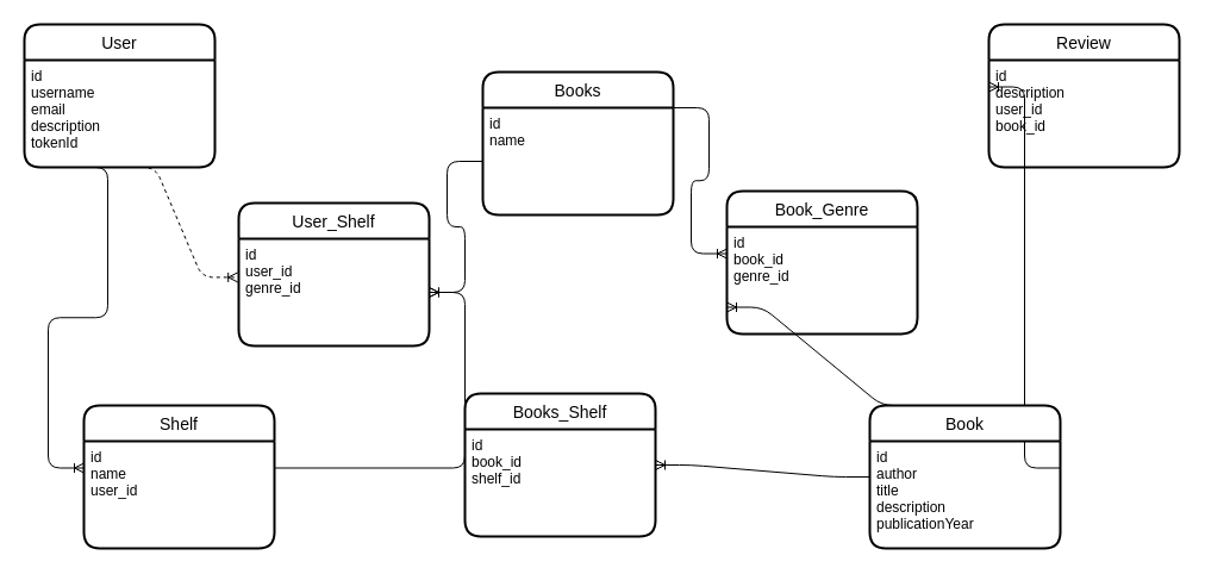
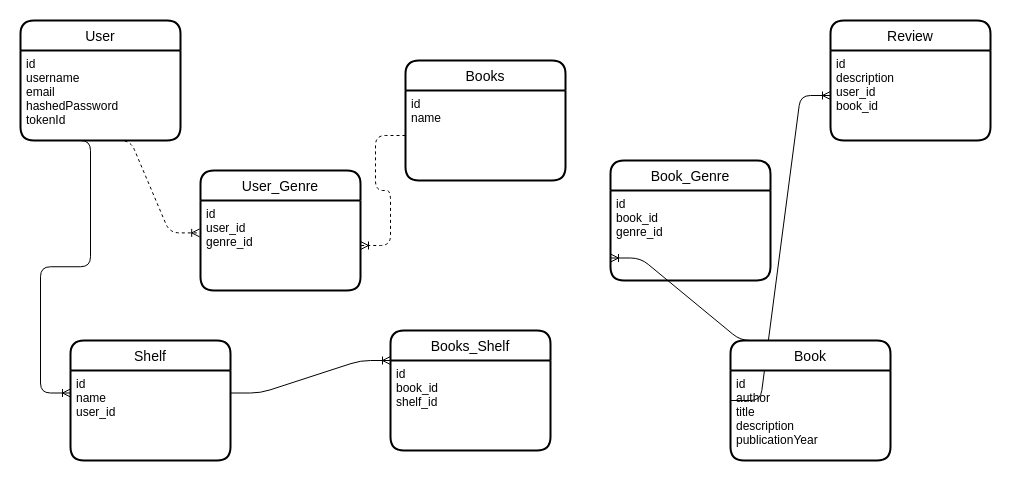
  <mxCell id="0" />
  <mxCell id="1" parent="0" />
  <mxCell id="2" value="User" style="swimlane;childLayout=stackLayout;horizontal=1;startSize=30;horizontalStack=0;rounded=1;fontSize=14;fontStyle=0;strokeWidth=2;resizeParent=0;resizeLast=1;shadow=0;dashed=0;align=center;" vertex="1" parent="1"><mxGeometry x="20" y="20" width="160" height="120" as="geometry" /></mxCell>
- <mxCell id="3" value="id&#10;username&#10;email&#10;description&#10;tokenId" style="align=left;strokeColor=none;fillColor=none;spacingLeft=4;fontSize=12;verticalAlign=top;resizable=0;rotatable=0;part=1;" vertex="1" parent="2"><mxGeometry y="30" width="160" height="90" as="geometry" /></mxCell>
+ <mxCell id="3" value="id&#10;username&#10;email&#10;hashedPassword&#10;tokenId" style="align=left;strokeColor=none;fillColor=none;spacingLeft=4;fontSize=12;verticalAlign=top;resizable=0;rotatable=0;part=1;" vertex="1" parent="2"><mxGeometry y="30" width="160" height="90" as="geometry" /></mxCell>
  <mxCell id="4" value="" style="edgeStyle=entityRelationEdgeStyle;fontSize=12;html=1;endArrow=ERoneToMany;exitX=0.5;exitY=1;exitDx=0;exitDy=0;entryX=-0.005;entryY=0.36;entryDx=0;entryDy=0;entryPerimeter=0;dashed=1;" edge="1" parent="1" source="3" target="25"><mxGeometry width="100" height="100" relative="1" as="geometry"><mxPoint x="100" y="200" as="sourcePoint" /><mxPoint x="200" y="100" as="targetPoint" /></mxGeometry></mxCell>
- <mxCell id="5" value="" style="edgeStyle=entityRelationEdgeStyle;fontSize=12;html=1;endArrow=ERoneToMany;exitX=1;exitY=0.25;exitDx=0;exitDy=0;entryX=0;entryY=0.25;entryDx=0;entryDy=0;" edge="1" parent="1" source="17" target="7"><mxGeometry width="100" height="100" relative="1" as="geometry"><mxPoint x="720" y="240" as="sourcePoint" /><mxPoint x="830" y="90" as="targetPoint" /></mxGeometry></mxCell>
  <mxCell id="6" value="Review" style="swimlane;childLayout=stackLayout;horizontal=1;startSize=30;horizontalStack=0;rounded=1;fontSize=14;fontStyle=0;strokeWidth=2;resizeParent=0;resizeLast=1;shadow=0;dashed=0;align=center;" vertex="1" parent="1"><mxGeometry x="830" y="20" width="160" height="120" as="geometry" /></mxCell>
  <mxCell id="7" value="id&#10;description&#10;user_id&#10;book_id" style="align=left;strokeColor=none;fillColor=none;spacingLeft=4;fontSize=12;verticalAlign=top;resizable=0;rotatable=0;part=1;" vertex="1" parent="6"><mxGeometry y="30" width="160" height="90" as="geometry" /></mxCell>
  <mxCell id="8" value="" style="edgeStyle=entityRelationEdgeStyle;fontSize=12;html=1;endArrow=ERoneToMany;entryX=0;entryY=0.25;entryDx=0;entryDy=0;exitX=0.25;exitY=1;exitDx=0;exitDy=0;" edge="1" parent="1" source="3" target="21"><mxGeometry width="100" height="100" relative="1" as="geometry"><mxPoint x="-90" y="450" as="sourcePoint" /><mxPoint x="10" y="350" as="targetPoint" /></mxGeometry></mxCell>
- <mxCell id="9" value="" style="edgeStyle=entityRelationEdgeStyle;fontSize=12;html=1;endArrow=ERoneToMany;exitX=1;exitY=0.25;exitDx=0;exitDy=0;" edge="1" parent="1" source="21" target="25"><mxGeometry width="100" height="100" relative="1" as="geometry"><mxPoint x="370" y="290" as="sourcePoint" /><mxPoint x="470" y="190" as="targetPoint" /></mxGeometry></mxCell>
+ <mxCell id="9" value="" style="edgeStyle=entityRelationEdgeStyle;fontSize=12;html=1;endArrow=ERoneToMany;exitX=1;exitY=0.25;exitDx=0;exitDy=0;entryX=0;entryY=0.25;entryDx=0;entryDy=0;" edge="1" parent="1" source="21" target="18"><mxGeometry width="100" height="100" relative="1" as="geometry"><mxPoint x="370" y="290" as="sourcePoint" /><mxPoint x="470" y="190" as="targetPoint" /></mxGeometry></mxCell>
  <mxCell id="10" value="" style="edgeStyle=entityRelationEdgeStyle;fontSize=12;html=1;endArrow=ERoneToMany;exitX=0.25;exitY=0;exitDx=0;exitDy=0;entryX=0;entryY=0.75;entryDx=0;entryDy=0;" edge="1" parent="1" source="16" target="12"><mxGeometry width="100" height="100" relative="1" as="geometry"><mxPoint x="450" y="300" as="sourcePoint" /><mxPoint x="550" y="200" as="targetPoint" /></mxGeometry></mxCell>
  <mxCell id="11" value="Book_Genre" style="swimlane;childLayout=stackLayout;horizontal=1;startSize=30;horizontalStack=0;rounded=1;fontSize=14;fontStyle=0;strokeWidth=2;resizeParent=0;resizeLast=1;shadow=0;dashed=0;align=center;" vertex="1" parent="1"><mxGeometry x="610" y="160" width="160" height="120" as="geometry" /></mxCell>
  <mxCell id="12" value="id&#10;book_id&#10;genre_id" style="align=left;strokeColor=none;fillColor=none;spacingLeft=4;fontSize=12;verticalAlign=top;resizable=0;rotatable=0;part=1;" vertex="1" parent="11"><mxGeometry y="30" width="160" height="90" as="geometry" /></mxCell>
- <mxCell id="13" value="" style="edgeStyle=entityRelationEdgeStyle;fontSize=12;html=1;endArrow=ERoneToMany;entryX=0;entryY=0.25;entryDx=0;entryDy=0;exitX=1;exitY=0;exitDx=0;exitDy=0;" edge="1" parent="1" source="23" target="12"><mxGeometry width="100" height="100" relative="1" as="geometry"><mxPoint x="500" y="340" as="sourcePoint" /><mxPoint x="600" y="240" as="targetPoint" /></mxGeometry></mxCell>
- <mxCell id="14" value="" style="edgeStyle=entityRelationEdgeStyle;fontSize=12;html=1;endArrow=ERoneToMany;" edge="1" parent="1" source="23" target="25"><mxGeometry width="100" height="100" relative="1" as="geometry"><mxPoint x="500" y="340" as="sourcePoint" /><mxPoint x="600" y="240" as="targetPoint" /></mxGeometry></mxCell>
- <mxCell id="15" value="" style="edgeStyle=entityRelationEdgeStyle;fontSize=12;html=1;endArrow=ERoneToMany;exitX=0;exitY=0.5;exitDx=0;exitDy=0;" edge="1" parent="1" source="16" target="18"><mxGeometry width="100" height="100" relative="1" as="geometry"><mxPoint x="500" y="520" as="sourcePoint" /><mxPoint x="600" y="240" as="targetPoint" /></mxGeometry></mxCell>
+ <mxCell id="14" value="" style="edgeStyle=entityRelationEdgeStyle;fontSize=12;html=1;endArrow=ERoneToMany;dashed=1;" edge="1" parent="1" source="23" target="25"><mxGeometry width="100" height="100" relative="1" as="geometry"><mxPoint x="500" y="340" as="sourcePoint" /><mxPoint x="600" y="240" as="targetPoint" /></mxGeometry></mxCell>
+ <mxCell id="15" value="" style="edgeStyle=entityRelationEdgeStyle;fontSize=12;html=1;endArrow=ERoneToMany;exitX=0;exitY=0.5;exitDx=0;exitDy=0;" edge="1" parent="1" source="16" target="7"><mxGeometry width="100" height="100" relative="1" as="geometry"><mxPoint x="500" y="520" as="sourcePoint" /><mxPoint x="600" y="240" as="targetPoint" /></mxGeometry></mxCell>
  <mxCell id="16" value="Book" style="swimlane;childLayout=stackLayout;horizontal=1;startSize=30;horizontalStack=0;rounded=1;fontSize=14;fontStyle=0;strokeWidth=2;resizeParent=0;resizeLast=1;shadow=0;dashed=0;align=center;" vertex="1" parent="1"><mxGeometry x="730" y="340" width="160" height="120" as="geometry" /></mxCell>
  <mxCell id="17" value="id&#10;author&#10;title&#10;description&#10;publicationYear" style="align=left;strokeColor=none;fillColor=none;spacingLeft=4;fontSize=12;verticalAlign=top;resizable=0;rotatable=0;part=1;" vertex="1" parent="16"><mxGeometry y="30" width="160" height="90" as="geometry" /></mxCell>
  <mxCell id="18" value="Books_Shelf" style="swimlane;childLayout=stackLayout;horizontal=1;startSize=30;horizontalStack=0;rounded=1;fontSize=14;fontStyle=0;strokeWidth=2;resizeParent=0;resizeLast=1;shadow=0;dashed=0;align=center;" vertex="1" parent="1"><mxGeometry x="390" y="330" width="160" height="120" as="geometry" /></mxCell>
  <mxCell id="19" value="id&#10;book_id&#10;shelf_id" style="align=left;strokeColor=none;fillColor=none;spacingLeft=4;fontSize=12;verticalAlign=top;resizable=0;rotatable=0;part=1;" vertex="1" parent="18"><mxGeometry y="30" width="160" height="90" as="geometry" /></mxCell>
  <mxCell id="20" value="Shelf" style="swimlane;childLayout=stackLayout;horizontal=1;startSize=30;horizontalStack=0;rounded=1;fontSize=14;fontStyle=0;strokeWidth=2;resizeParent=0;resizeLast=1;shadow=0;dashed=0;align=center;rotation=0;" vertex="1" parent="1"><mxGeometry x="70" y="340" width="160" height="120" as="geometry" /></mxCell>
  <mxCell id="21" value="id&#10;name&#10;user_id" style="align=left;strokeColor=none;fillColor=none;spacingLeft=4;fontSize=12;verticalAlign=top;resizable=0;rotatable=0;part=1;rotation=0;" vertex="1" parent="20"><mxGeometry y="30" width="160" height="90" as="geometry" /></mxCell>
  <mxCell id="22" value="Books" style="swimlane;childLayout=stackLayout;horizontal=1;startSize=30;horizontalStack=0;rounded=1;fontSize=14;fontStyle=0;strokeWidth=2;resizeParent=0;resizeLast=1;shadow=0;dashed=0;align=center;" vertex="1" parent="1"><mxGeometry x="405" y="60" width="160" height="120" as="geometry" /></mxCell>
  <mxCell id="23" value="id&#10;name" style="align=left;strokeColor=none;fillColor=none;spacingLeft=4;fontSize=12;verticalAlign=top;resizable=0;rotatable=0;part=1;" vertex="1" parent="22"><mxGeometry y="30" width="160" height="90" as="geometry" /></mxCell>
- <mxCell id="24" value="User_Shelf" style="swimlane;childLayout=stackLayout;horizontal=1;startSize=30;horizontalStack=0;rounded=1;fontSize=14;fontStyle=0;strokeWidth=2;resizeParent=0;resizeLast=1;shadow=0;dashed=0;align=center;" vertex="1" parent="1"><mxGeometry x="200" y="170" width="160" height="120" as="geometry" /></mxCell>
+ <mxCell id="24" value="User_Genre" style="swimlane;childLayout=stackLayout;horizontal=1;startSize=30;horizontalStack=0;rounded=1;fontSize=14;fontStyle=0;strokeWidth=2;resizeParent=0;resizeLast=1;shadow=0;dashed=0;align=center;" vertex="1" parent="1"><mxGeometry x="200" y="170" width="160" height="120" as="geometry" /></mxCell>
  <mxCell id="25" value="id&#10;user_id&#10;genre_id" style="align=left;strokeColor=none;fillColor=none;spacingLeft=4;fontSize=12;verticalAlign=top;resizable=0;rotatable=0;part=1;" vertex="1" parent="24"><mxGeometry y="30" width="160" height="90" as="geometry" /></mxCell>
